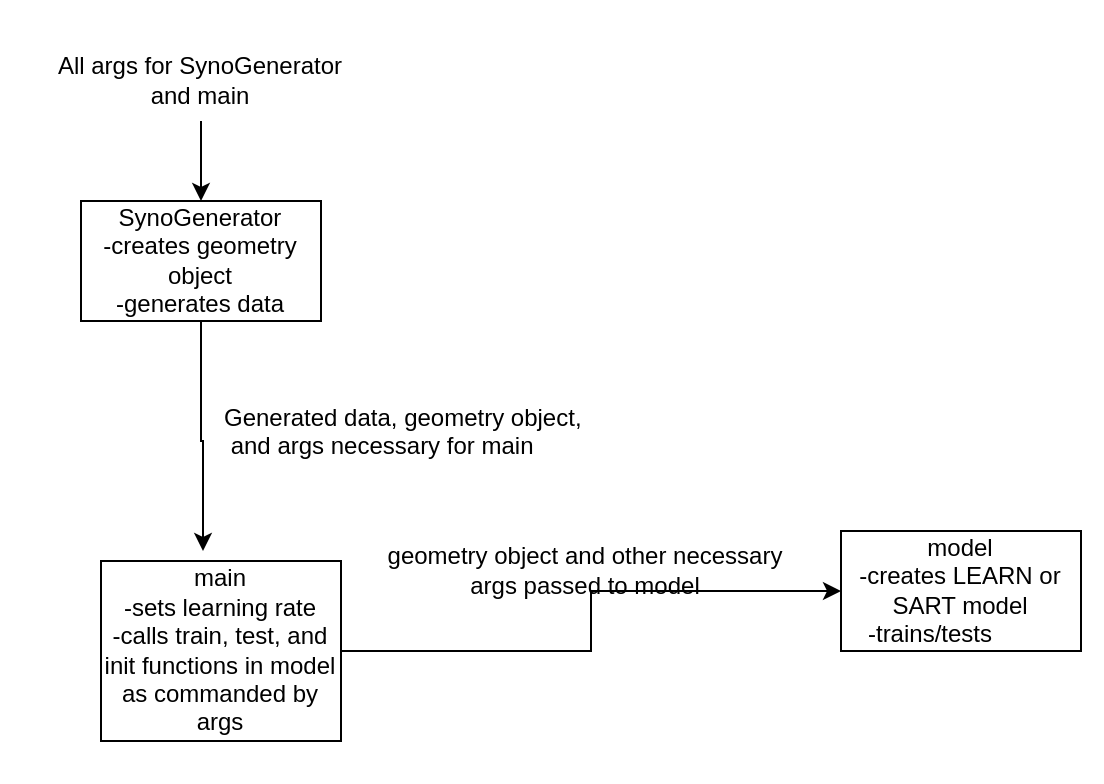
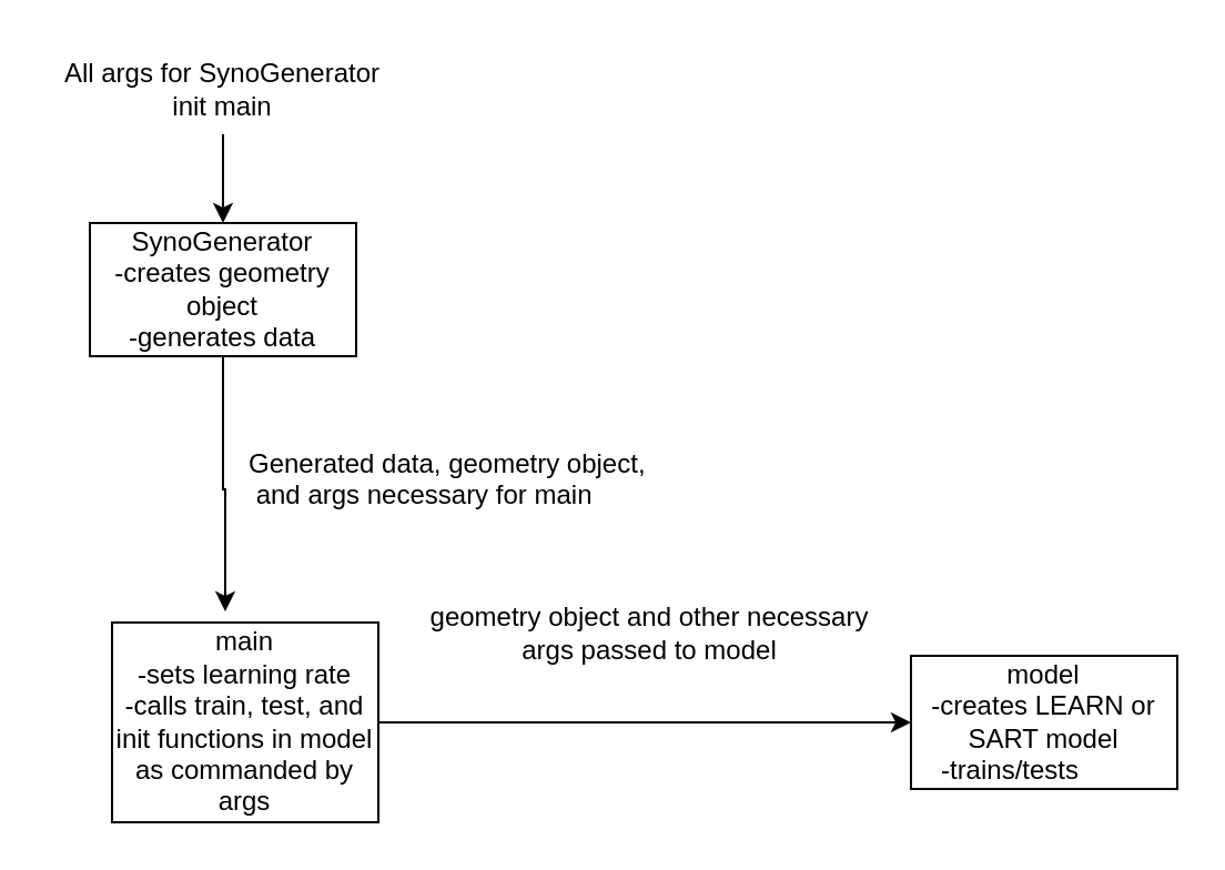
  <mxCell id="0" />
  <mxCell id="1" parent="0" />
  <mxCell id="2" style="edgeStyle=orthogonalEdgeStyle;rounded=0;orthogonalLoop=1;jettySize=auto;html=1;exitX=0.5;exitY=1;exitDx=0;exitDy=0;entryX=0.425;entryY=-0.056;entryDx=0;entryDy=0;entryPerimeter=0;" edge="1" parent="1" source="3" target="8"><mxGeometry relative="1" as="geometry" /></mxCell>
  <mxCell id="3" value="SynoGenerator&lt;br&gt;-creates geometry object&lt;br&gt;-generates data" style="rounded=0;whiteSpace=wrap;html=1;" vertex="1" parent="1"><mxGeometry x="40" y="100" width="120" height="60" as="geometry" /></mxCell>
  <mxCell id="4" style="edgeStyle=orthogonalEdgeStyle;rounded=0;orthogonalLoop=1;jettySize=auto;html=1;entryX=0.5;entryY=0;entryDx=0;entryDy=0;" edge="1" parent="1" source="5" target="3"><mxGeometry relative="1" as="geometry" /></mxCell>
- <mxCell id="5" value="All args for SynoGenerator and main" style="text;html=1;strokeColor=none;fillColor=none;align=center;verticalAlign=middle;whiteSpace=wrap;rounded=0;" vertex="1" parent="1"><mxGeometry x="20" y="20" width="160" height="40" as="geometry" /></mxCell>
+ <mxCell id="5" value="All args for SynoGenerator init main" style="text;html=1;strokeColor=none;fillColor=none;align=center;verticalAlign=middle;whiteSpace=wrap;rounded=0;" vertex="1" parent="1"><mxGeometry x="20" y="20" width="160" height="40" as="geometry" /></mxCell>
  <mxCell id="6" value="Generated data, geometry object,&lt;br&gt;&amp;nbsp;and args necessary for main" style="text;html=1;resizable=0;points=[];autosize=1;align=left;verticalAlign=top;spacingTop=-4;" vertex="1" parent="1"><mxGeometry x="110" y="199" width="190" height="30" as="geometry" /></mxCell>
  <mxCell id="7" value="" style="edgeStyle=orthogonalEdgeStyle;rounded=0;orthogonalLoop=1;jettySize=auto;html=1;" edge="1" parent="1" source="8" target="9"><mxGeometry relative="1" as="geometry" /></mxCell>
  <mxCell id="8" value="main&lt;br&gt;-sets learning rate&lt;br&gt;-calls train, test, and init functions in model as commanded by args" style="rounded=0;whiteSpace=wrap;html=1;" vertex="1" parent="1"><mxGeometry x="50" y="280" width="120" height="90" as="geometry" /></mxCell>
- <mxCell id="9" value="model&lt;br&gt;-creates LEARN or SART model&lt;br&gt;-trains/tests&amp;nbsp; &amp;nbsp; &amp;nbsp; &amp;nbsp; &amp;nbsp;" style="rounded=0;whiteSpace=wrap;html=1;" vertex="1" parent="1"><mxGeometry x="420" y="265" width="120" height="60" as="geometry" /></mxCell>
+ <mxCell id="9" value="model&lt;br&gt;-creates LEARN or SART model&lt;br&gt;-trains/tests&amp;nbsp; &amp;nbsp; &amp;nbsp; &amp;nbsp; &amp;nbsp;" style="rounded=0;whiteSpace=wrap;html=1;" vertex="1" parent="1"><mxGeometry x="410" y="295" width="120" height="60" as="geometry" /></mxCell>
  <mxCell id="10" value="geometry object and other necessary args passed to model" style="text;html=1;strokeColor=none;fillColor=none;align=center;verticalAlign=middle;whiteSpace=wrap;rounded=0;" vertex="1" parent="1"><mxGeometry x="190" y="267.5" width="205" height="35" as="geometry" /></mxCell>
